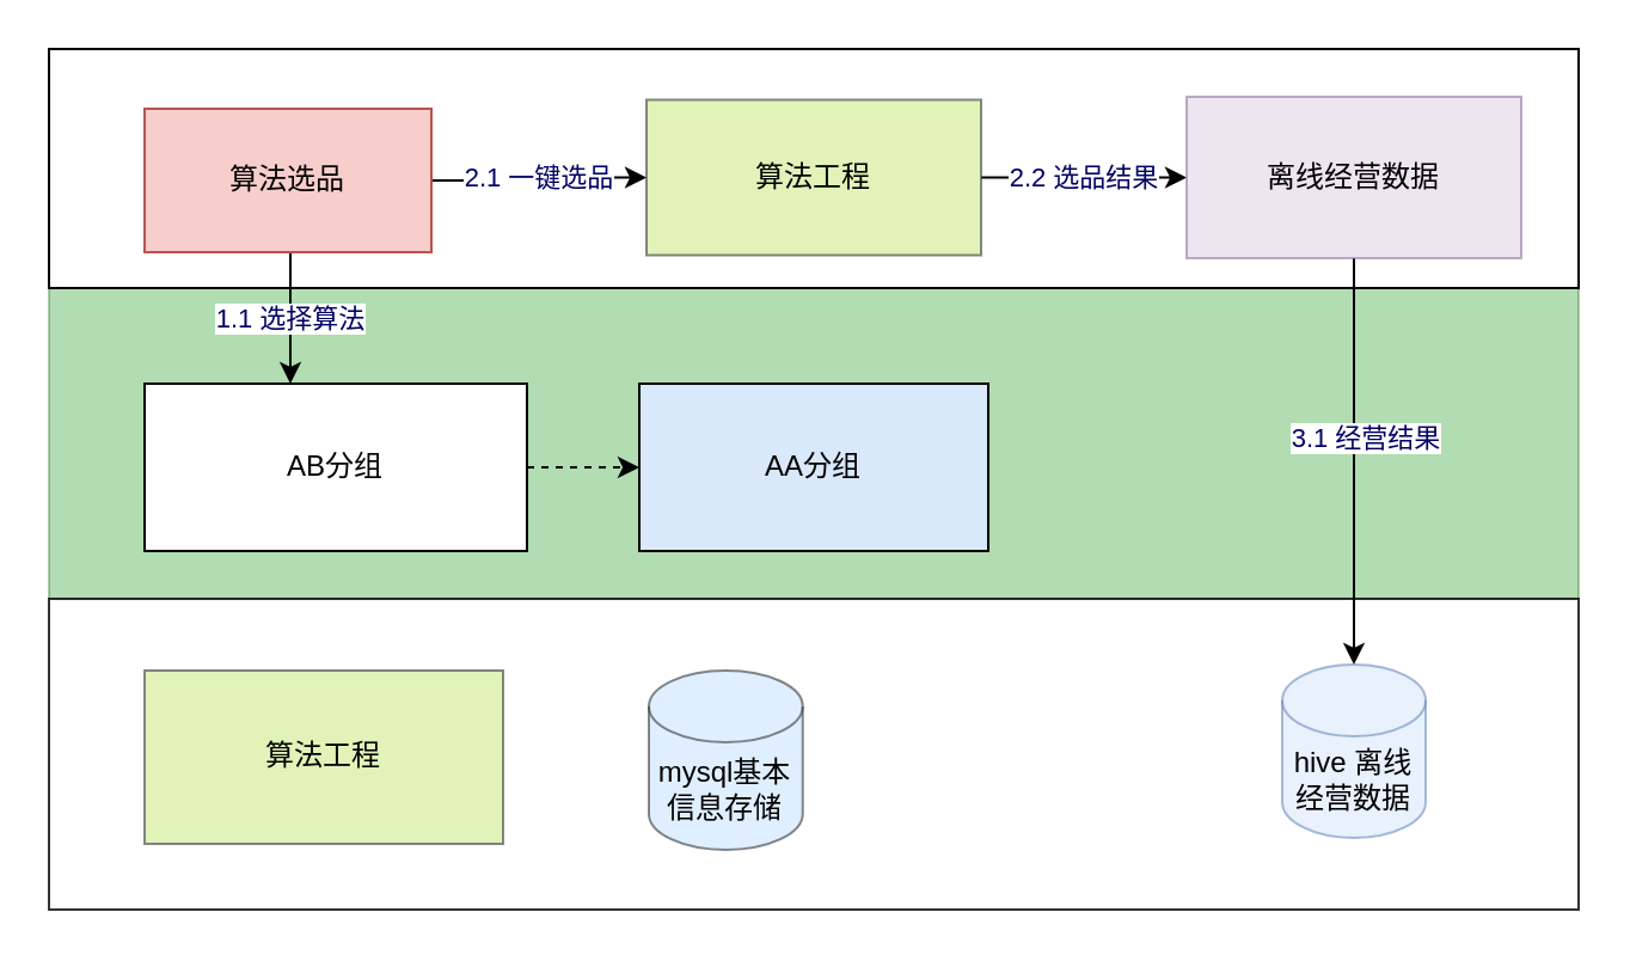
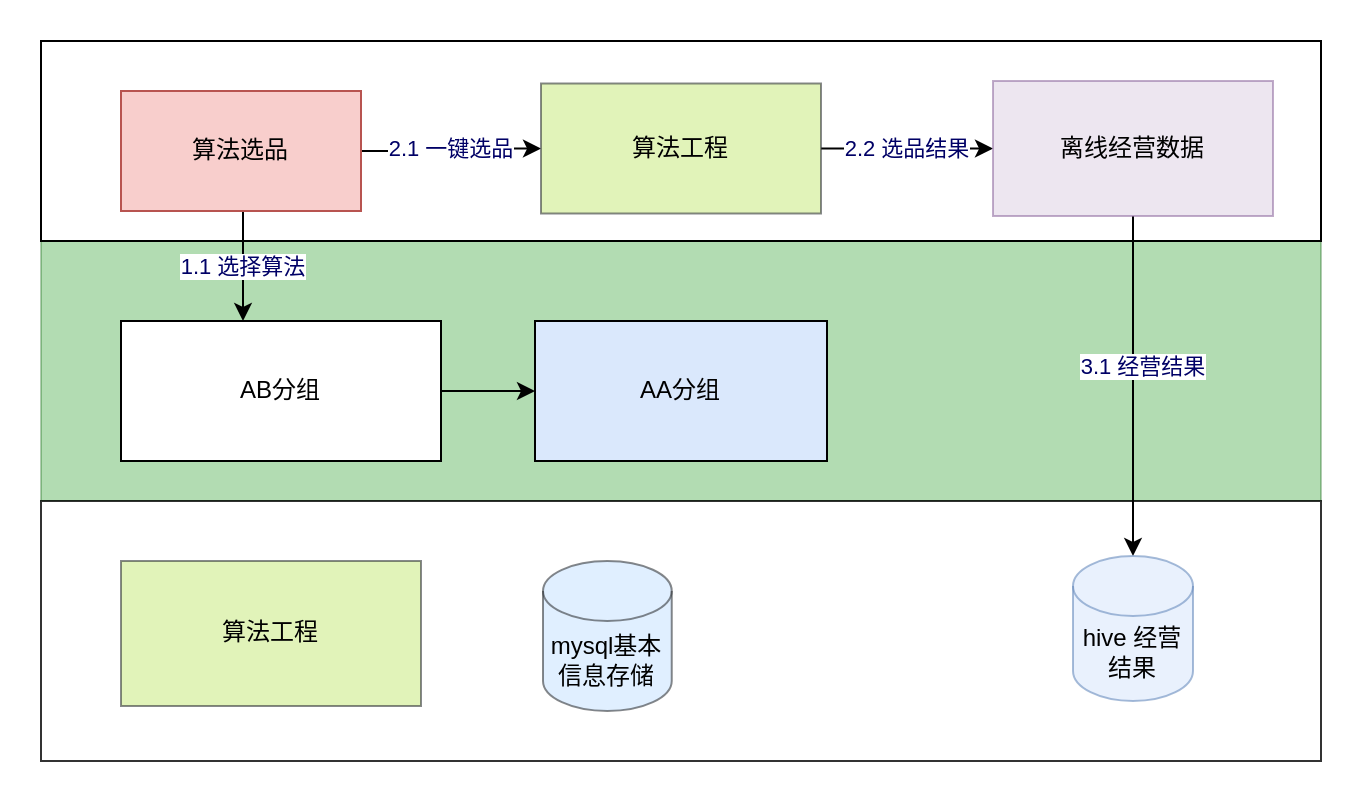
  <mxCell id="0" />
  <mxCell id="1" parent="0" />
  <mxCell id="2" value="" style="rounded=0;whiteSpace=wrap;html=1;strokeColor=#005700;fillColor=#008a00;fontColor=#ffffff;opacity=30;" parent="1" vertex="1"><mxGeometry x="20" y="120" width="640" height="130" as="geometry" /></mxCell>
  <mxCell id="3" value="" style="rounded=0;whiteSpace=wrap;html=1;strokeColor=#000000;fillColor=#FFFFFF;opacity=80;" parent="1" vertex="1"><mxGeometry x="20" y="250" width="640" height="130" as="geometry" /></mxCell>
  <mxCell id="4" value="" style="rounded=0;whiteSpace=wrap;html=1;" parent="1" vertex="1"><mxGeometry x="20" y="20" width="640" height="100" as="geometry" /></mxCell>
  <mxCell id="5" value="1.1 选择算法" style="edgeStyle=orthogonalEdgeStyle;rounded=0;orthogonalLoop=1;jettySize=auto;html=1;fontColor=#000066;" edge="1" parent="1"><mxGeometry relative="1" as="geometry"><mxPoint x="121" y="105" as="sourcePoint" /><mxPoint x="121" y="160" as="targetPoint" /><Array as="points"><mxPoint x="121" y="130" /><mxPoint x="121" y="130" /></Array></mxGeometry></mxCell>
  <mxCell id="6" value="2.1 一键选品" style="edgeStyle=orthogonalEdgeStyle;rounded=0;orthogonalLoop=1;jettySize=auto;html=1;fontColor=#000066;" edge="1" parent="1" source="7" target="13"><mxGeometry relative="1" as="geometry" /></mxCell>
  <mxCell id="7" value="算法选品" style="rounded=0;whiteSpace=wrap;html=1;fillColor=#f8cecc;strokeColor=#b85450;" parent="1" vertex="1"><mxGeometry x="60" y="45" width="120" height="60" as="geometry" /></mxCell>
- <mxCell id="8" style="edgeStyle=orthogonalEdgeStyle;rounded=0;orthogonalLoop=1;jettySize=auto;html=1;fontColor=#000066;dashed=1;" edge="1" parent="1" source="9" target="10"><mxGeometry relative="1" as="geometry" /></mxCell>
+ <mxCell id="8" style="edgeStyle=orthogonalEdgeStyle;rounded=0;orthogonalLoop=1;jettySize=auto;html=1;fontColor=#000066;" edge="1" parent="1" source="9" target="10"><mxGeometry relative="1" as="geometry" /></mxCell>
  <mxCell id="9" value="AB分组" style="rounded=0;whiteSpace=wrap;html=1;fillColor=#FFFFFF;strokeColor=#000000;" parent="1" vertex="1"><mxGeometry x="60" y="160" width="160" height="70" as="geometry" /></mxCell>
  <mxCell id="10" value="AA分组" style="rounded=0;whiteSpace=wrap;html=1;strokeColor=#000000;fillColor=#dae8fc;" parent="1" vertex="1"><mxGeometry x="267" y="160" width="146" height="70" as="geometry" /></mxCell>
  <mxCell id="11" value="算法工程" style="rounded=0;whiteSpace=wrap;html=1;opacity=60;fillColor=#cdeb8b;strokeColor=#36393d;" vertex="1" parent="1"><mxGeometry x="60" y="280" width="150" height="72.5" as="geometry" /></mxCell>
  <mxCell id="12" value="2.2 选品结果" style="edgeStyle=orthogonalEdgeStyle;rounded=0;orthogonalLoop=1;jettySize=auto;html=1;fontColor=#000066;" edge="1" parent="1" source="13" target="17"><mxGeometry relative="1" as="geometry" /></mxCell>
  <mxCell id="13" value="算法工程" style="rounded=0;whiteSpace=wrap;html=1;opacity=60;fillColor=#cdeb8b;strokeColor=#36393d;" vertex="1" parent="1"><mxGeometry x="270" y="41.25" width="140" height="65" as="geometry" /></mxCell>
  <mxCell id="14" value="mysql基本信息存储" style="shape=cylinder3;whiteSpace=wrap;html=1;boundedLbl=1;backgroundOutline=1;size=15;opacity=60;fillColor=#cce5ff;strokeColor=#36393d;" vertex="1" parent="1"><mxGeometry x="271" y="280" width="64.37" height="75" as="geometry" /></mxCell>
  <mxCell id="15" style="edgeStyle=orthogonalEdgeStyle;rounded=0;orthogonalLoop=1;jettySize=auto;html=1;fontColor=#000066;" edge="1" parent="1" source="17" target="18"><mxGeometry relative="1" as="geometry" /></mxCell>
  <mxCell id="16" value="3.1 经营结果" style="edgeLabel;html=1;align=center;verticalAlign=middle;resizable=0;points=[];fontColor=#000066;" vertex="1" connectable="0" parent="15"><mxGeometry x="-0.123" y="4" relative="1" as="geometry"><mxPoint as="offset" /></mxGeometry></mxCell>
  <mxCell id="17" value="离线经营数据" style="rounded=0;whiteSpace=wrap;html=1;opacity=60;fillColor=#e1d5e7;strokeColor=#9673a6;" vertex="1" parent="1"><mxGeometry x="496" y="40" width="140" height="67.5" as="geometry" /></mxCell>
- <mxCell id="18" value="hive 离线经营数据" style="shape=cylinder3;whiteSpace=wrap;html=1;boundedLbl=1;backgroundOutline=1;size=15;opacity=60;fillColor=#dae8fc;strokeColor=#6c8ebf;" vertex="1" parent="1"><mxGeometry x="536" y="277.5" width="60" height="72.5" as="geometry" /></mxCell>
+ <mxCell id="18" value="hive 经营结果" style="shape=cylinder3;whiteSpace=wrap;html=1;boundedLbl=1;backgroundOutline=1;size=15;opacity=60;fillColor=#dae8fc;strokeColor=#6c8ebf;" vertex="1" parent="1"><mxGeometry x="536" y="277.5" width="60" height="72.5" as="geometry" /></mxCell>
